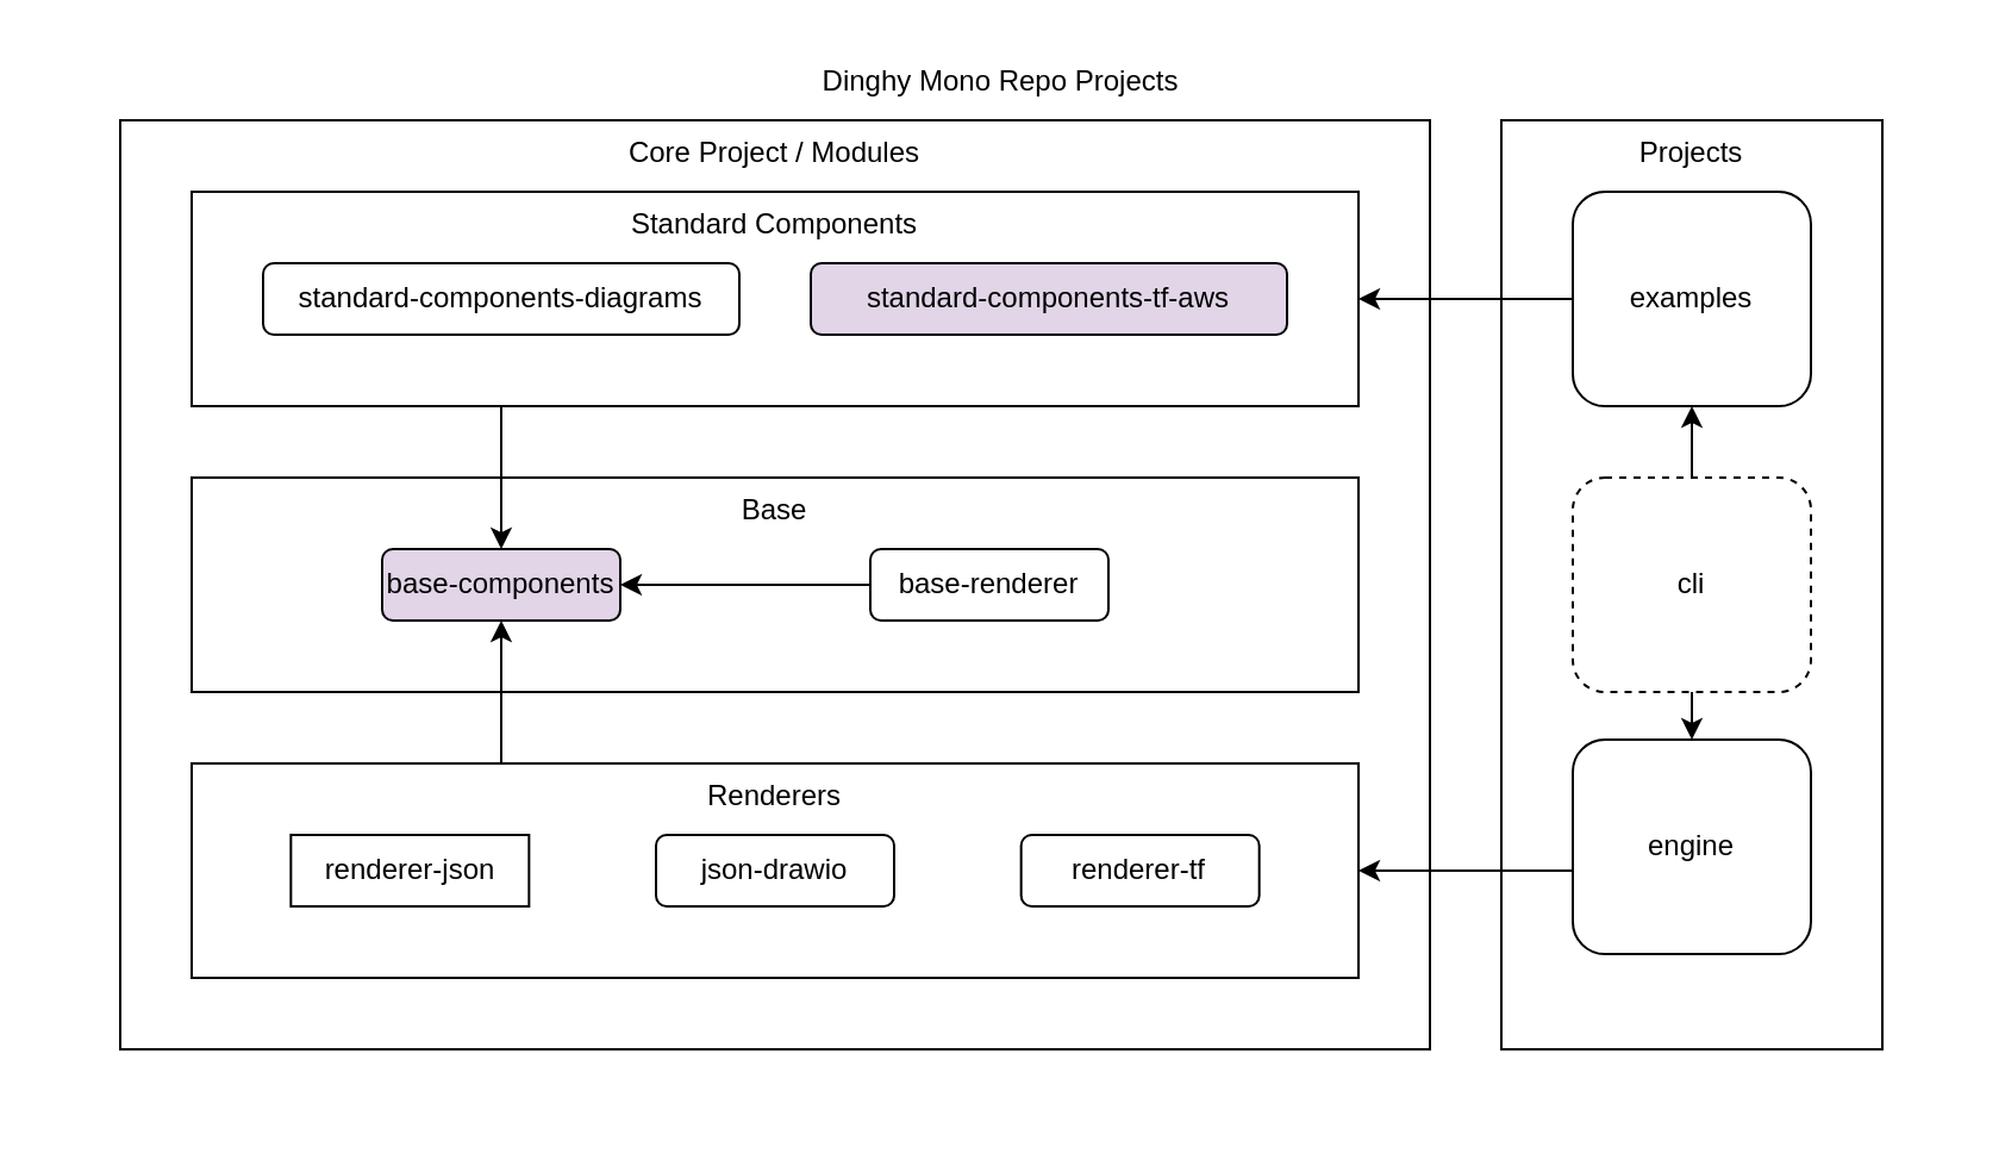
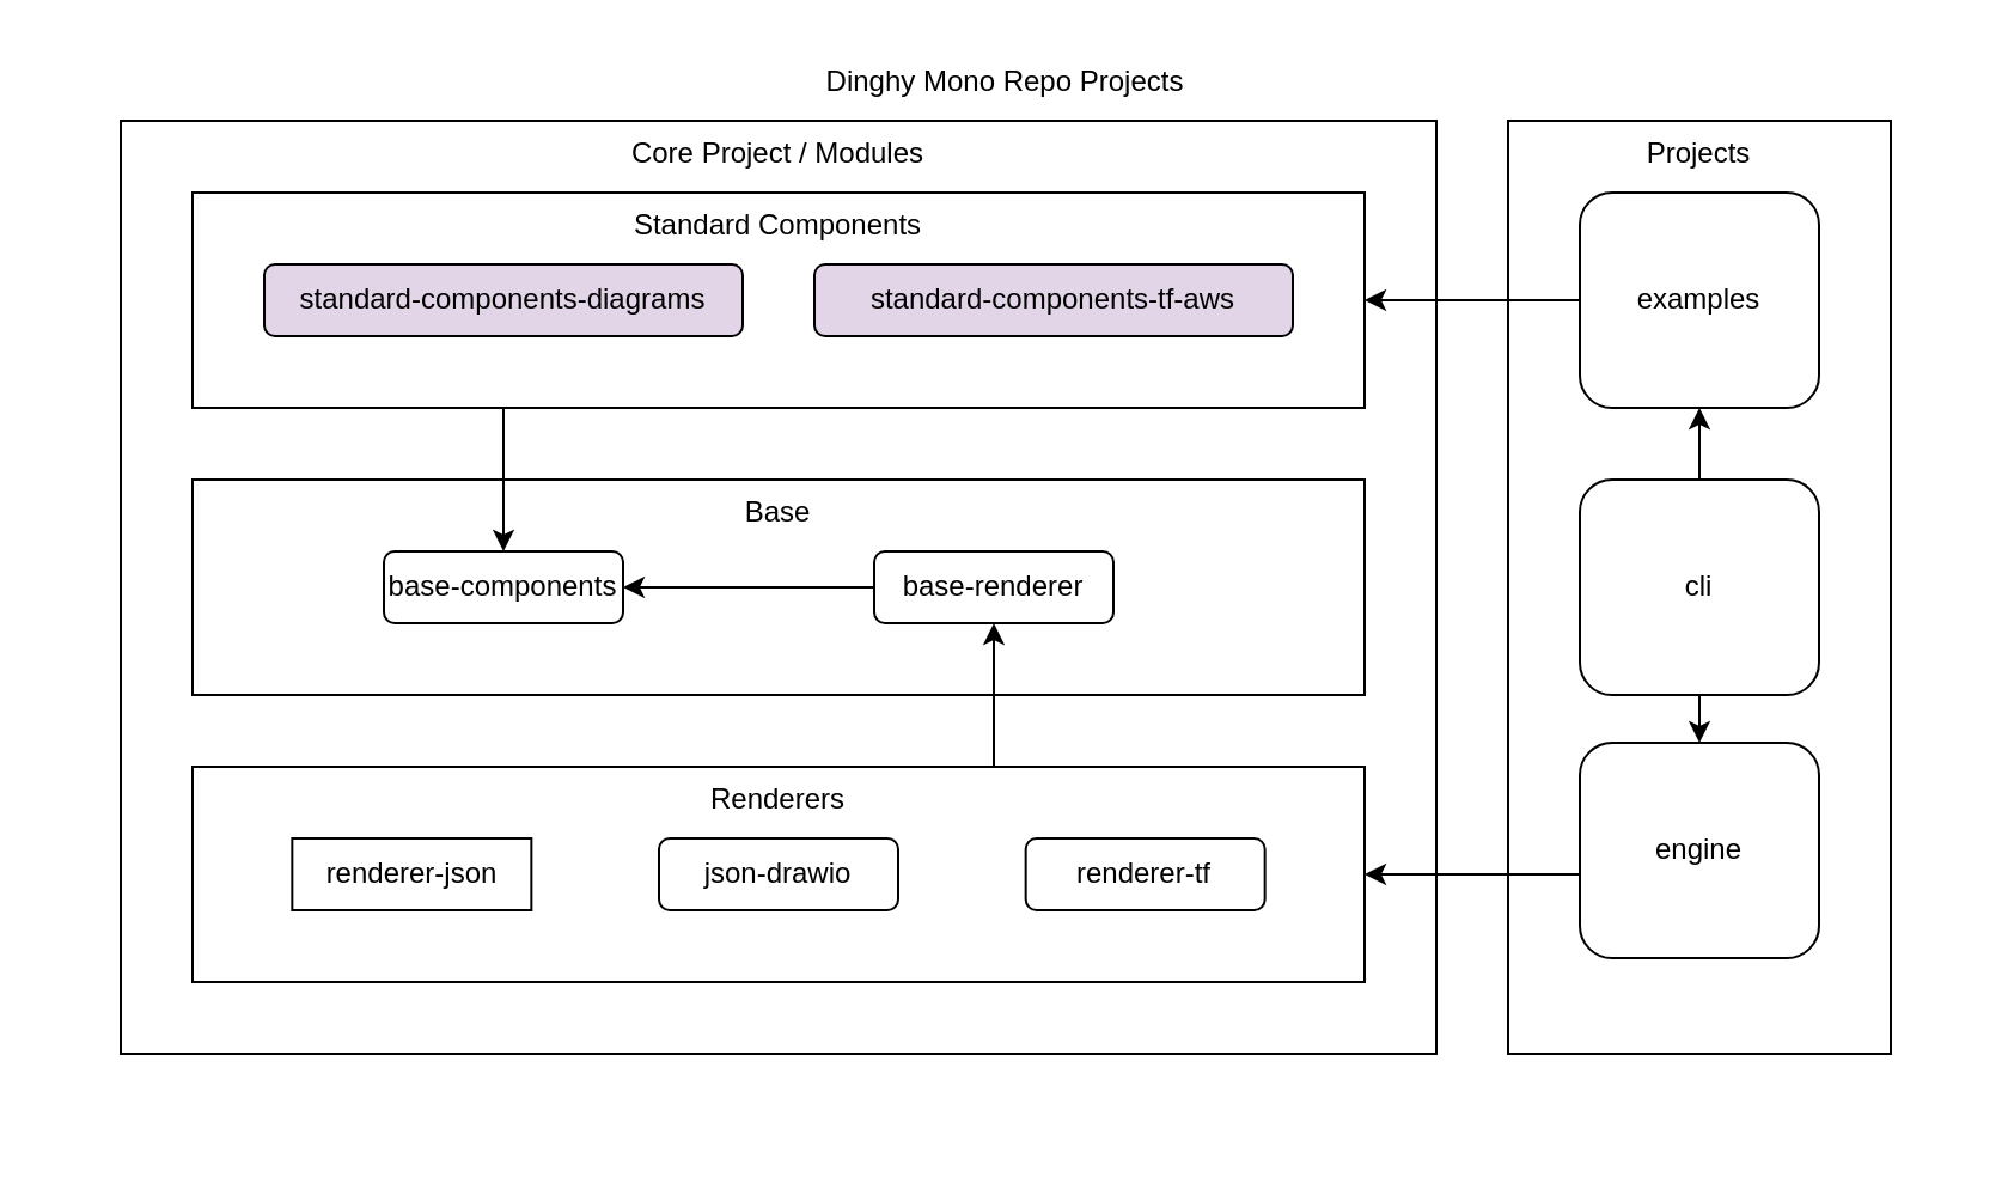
  <mxCell id="0" />
  <mxCell id="1" parent="0" />
  <mxCell style="align=center;strokeColor=none;verticalAlign=top;aspect=fixed" id="2" parent="1" value="Dinghy Mono Repo Projects" vertex="1"><mxGeometry as="geometry" width="800" height="450" x="20" y="20" /></mxCell>
  <mxCell style="align=center;spacingLeft=5;spacingRight=5;spacingBottom=5;verticalAlign=top;aspect=fixed" id="3" parent="2" value="Core Project / Modules" vertex="1"><mxGeometry as="geometry" width="550" height="390" x="30" y="30" /></mxCell>
  <mxCell style="align=center;spacingLeft=5;spacingRight=5;spacingBottom=5;verticalAlign=top;aspect=fixed" id="4" parent="3" value="Standard Components" vertex="1"><mxGeometry as="geometry" width="490" height="90" x="30" y="30" /></mxCell>
- <mxCell style="rounded=1;whiteSpace=wrap;verticalAlign=middle;align=center" id="5" parent="4" value="standard-components-diagrams" vertex="1"><mxGeometry width="200" height="30" as="geometry" x="30" y="30" /></mxCell>
+ <mxCell style="rounded=1;whiteSpace=wrap;verticalAlign=middle;align=center;fillColor=#e1d5e7;" id="5" parent="4" value="standard-components-diagrams" vertex="1"><mxGeometry width="200" height="30" as="geometry" x="30" y="30" /></mxCell>
  <mxCell style="rounded=1;whiteSpace=wrap;verticalAlign=middle;align=center;fillColor=#e1d5e7;" id="6" parent="4" value="standard-components-tf-aws" vertex="1"><mxGeometry width="200" height="30" as="geometry" x="260" y="30" /></mxCell>
  <mxCell style="align=center;spacingLeft=5;spacingRight=5;spacingBottom=5;verticalAlign=top;aspect=fixed" id="7" parent="3" value="Base" vertex="1"><mxGeometry as="geometry" width="490" height="90" x="30" y="150" /></mxCell>
- <mxCell style="rounded=1;whiteSpace=wrap;verticalAlign=middle;align=center;fillColor=#e1d5e7;" id="8" parent="7" value="base-components" vertex="1"><mxGeometry width="100" height="30" as="geometry" x="80" y="30" /></mxCell>
+ <mxCell style="rounded=1;whiteSpace=wrap;verticalAlign=middle;align=center" id="8" parent="7" value="base-components" vertex="1"><mxGeometry width="100" height="30" as="geometry" x="80" y="30" /></mxCell>
  <mxCell style="rounded=1;whiteSpace=wrap;verticalAlign=middle;align=center" id="9" parent="7" value="base-renderer" vertex="1"><mxGeometry x="285" y="30" width="100" height="30" as="geometry" /></mxCell>
  <mxCell style="align=center;spacingLeft=5;spacingRight=5;spacingBottom=5;verticalAlign=top;aspect=fixed" id="10" parent="3" value="Renderers" vertex="1"><mxGeometry as="geometry" width="490" height="90" x="30" y="270" /></mxCell>
  <mxCell style="whiteSpace=wrap;verticalAlign=middle;align=center;rounded=0;" id="11" parent="10" value="renderer-json" vertex="1"><mxGeometry width="100" height="30" as="geometry" x="41.667" y="30" /></mxCell>
  <mxCell style="rounded=1;whiteSpace=wrap;verticalAlign=middle;align=center" id="12" parent="10" value="json-drawio" vertex="1"><mxGeometry width="100" height="30" as="geometry" x="195" y="30" /></mxCell>
  <mxCell style="rounded=1;whiteSpace=wrap;verticalAlign=middle;align=center" id="13" parent="10" value="renderer-tf" vertex="1"><mxGeometry width="100" height="30" as="geometry" x="348.333" y="30" /></mxCell>
  <mxCell style="align=center;spacingLeft=5;spacingRight=5;spacingBottom=5;verticalAlign=top;aspect=fixed" id="14" parent="2" value="Projects" vertex="1"><mxGeometry as="geometry" width="160" height="390" x="610" y="30" /></mxCell>
  <mxCell style="rounded=1;whiteSpace=wrap;verticalAlign=middle;align=center" id="15" parent="14" value="examples" vertex="1"><mxGeometry width="100" height="90" as="geometry" x="30" y="30" /></mxCell>
- <mxCell style="rounded=1;whiteSpace=wrap;verticalAlign=middle;align=center;dashed=1;" id="16" parent="14" value="cli" vertex="1"><mxGeometry width="100" height="90" as="geometry" x="30" y="150" /></mxCell>
+ <mxCell style="rounded=1;whiteSpace=wrap;verticalAlign=middle;align=center" id="16" parent="14" value="cli" vertex="1"><mxGeometry width="100" height="90" as="geometry" x="30" y="150" /></mxCell>
  <mxCell style="rounded=1;whiteSpace=wrap;verticalAlign=middle;align=center" id="17" parent="14" value="engine" vertex="1"><mxGeometry x="30" y="260" width="100" height="90" as="geometry" /></mxCell>
  <mxCell id="18" source="4" target="8" parent="1" edge="1" style="rounded=1;orthogonalLoop=1;jettySize=auto;html=1;edgeStyle=orthogonalEdgeStyle"><mxGeometry relative="1" as="geometry"><Array as="points"><mxPoint x="210" y="200" /><mxPoint x="210" y="200" /></Array></mxGeometry></mxCell>
  <mxCell id="19" source="9" target="8" parent="1" edge="1" style="rounded=1;orthogonalLoop=1;jettySize=auto;html=1;edgeStyle=orthogonalEdgeStyle"><mxGeometry relative="1" as="geometry"><Array as="points"><mxPoint x="325" y="245" /><mxPoint x="325" y="245" /></Array></mxGeometry></mxCell>
- <mxCell id="20" source="10" target="8" parent="1" edge="1" style="rounded=1;orthogonalLoop=1;jettySize=auto;html=1;edgeStyle=elbowEdgeStyle;"><mxGeometry relative="1" as="geometry" /></mxCell>
+ <mxCell id="20" source="10" target="9" parent="1" edge="1" style="rounded=1;orthogonalLoop=1;jettySize=auto;html=1;edgeStyle=elbowEdgeStyle"><mxGeometry relative="1" as="geometry" /></mxCell>
  <mxCell id="21" source="15" target="4" parent="1" edge="1" style="rounded=1;orthogonalLoop=1;jettySize=auto;html=1;edgeStyle=orthogonalEdgeStyle"><mxGeometry relative="1" as="geometry"><Array as="points"><mxPoint x="615" y="125" /><mxPoint x="615" y="125" /></Array></mxGeometry></mxCell>
  <mxCell id="22" source="16" target="15" parent="1" edge="1" style="rounded=1;orthogonalLoop=1;jettySize=auto;html=1;edgeStyle=orthogonalEdgeStyle"><mxGeometry relative="1" as="geometry"><Array as="points"><mxPoint x="710" y="185" /><mxPoint x="710" y="185" /></Array></mxGeometry></mxCell>
  <mxCell id="23" source="17" target="10" parent="1" edge="1" style="rounded=1;orthogonalLoop=1;jettySize=auto;html=1;edgeStyle=orthogonalEdgeStyle"><mxGeometry relative="1" as="geometry"><Array as="points"><mxPoint x="615" y="365" /><mxPoint x="615" y="365" /></Array></mxGeometry></mxCell>
  <mxCell id="24" source="16" target="17" parent="1" edge="1" style="rounded=1;orthogonalLoop=1;jettySize=auto;html=1;edgeStyle=orthogonalEdgeStyle"><mxGeometry relative="1" as="geometry"><Array as="points"><mxPoint x="710" y="305" /><mxPoint x="710" y="305" /></Array></mxGeometry></mxCell>
